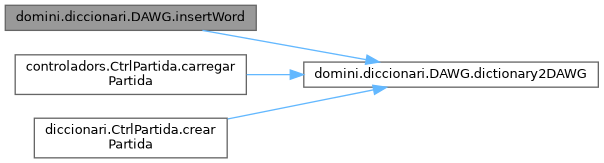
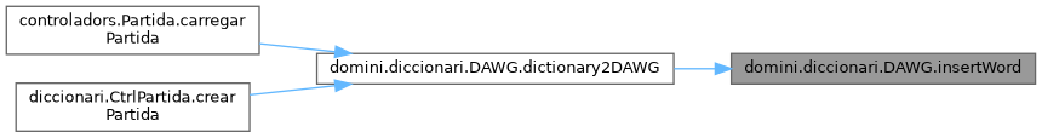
  digraph {
    rankdir=RL
    node [color=grey40 fillcolor=white fontname=Helvetica fontsize=10 shape=box style=filled]
    edge [color=steelblue1 dir=back fontname=Helvetica fontsize=10 labelfontname=Helvetica labelfontsize=10 style=solid]
    n1 [color=gray40 fillcolor=grey60 fontcolor=black height=0.2 label="domini.diccionari.DAWG.insertWord" width=0.4]
    n2 [height=0.2 label="domini.diccionari.DAWG.dictionary2DAWG" width=0.4]
-   n3 [height=0.2 label="controladors.CtrlPartida.carregar\lPartida" width=0.4]
+   n3 [height=0.2 label="controladors.Partida.carregar\lPartida" width=0.4]
    n4 [height=0.2 label="diccionari.CtrlPartida.crear\lPartida" width=0.4]
-   n2 -> n1
+   n1 -> n2
    n2 -> n3
    n2 -> n4
  }
